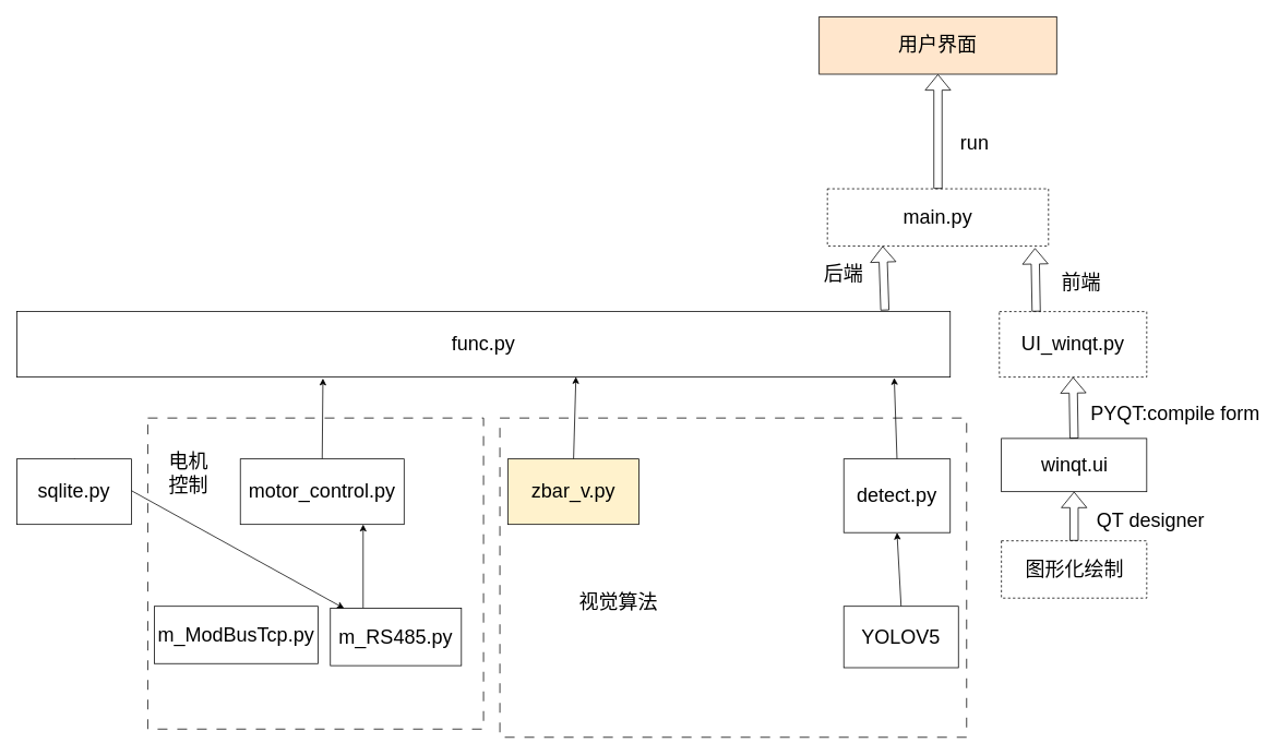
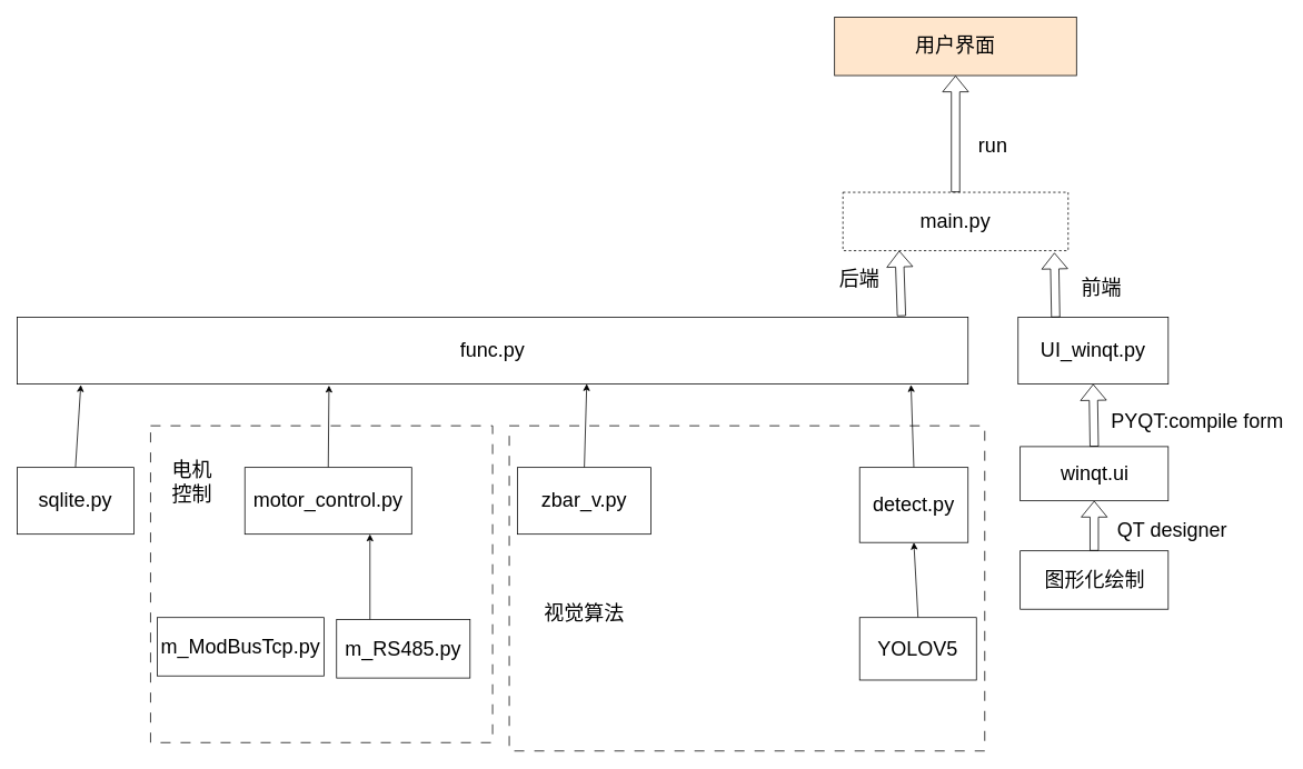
  <mxCell id="0" />
  <mxCell id="1" parent="0" />
  <mxCell id="2" value="" style="rounded=0;whiteSpace=wrap;html=1;fontSize=24;dashed=1;dashPattern=12 12;" vertex="1" parent="1"><mxGeometry x="610" y="510" width="570" height="390" as="geometry" /></mxCell>
  <mxCell id="3" value="" style="rounded=0;whiteSpace=wrap;html=1;fontSize=24;dashed=1;dashPattern=12 12;" vertex="1" parent="1"><mxGeometry x="180" y="510" width="410" height="380" as="geometry" /></mxCell>
  <mxCell id="4" value="&lt;font style=&quot;font-size: 24px;&quot;&gt;main.py&lt;/font&gt;" style="rounded=0;whiteSpace=wrap;html=1;dashed=1;" vertex="1" parent="1"><mxGeometry x="1010" y="230" width="270" height="70" as="geometry" /></mxCell>
  <mxCell id="5" value="" style="shape=flexArrow;endArrow=classic;html=1;fontSize=24;exitX=0.5;exitY=0;exitDx=0;exitDy=0;" edge="1" parent="1" source="4"><mxGeometry width="50" height="50" relative="1" as="geometry"><mxPoint x="1140" y="330" as="sourcePoint" /><mxPoint x="1145" y="90" as="targetPoint" /></mxGeometry></mxCell>
  <mxCell id="6" value="run" style="text;html=1;strokeColor=none;fillColor=none;align=center;verticalAlign=middle;whiteSpace=wrap;rounded=0;fontSize=24;" vertex="1" parent="1"><mxGeometry x="1160" y="160" width="60" height="30" as="geometry" /></mxCell>
  <mxCell id="7" value="用户界面" style="rounded=0;whiteSpace=wrap;html=1;fontSize=24;fillColor=#ffe6cc;" vertex="1" parent="1"><mxGeometry x="1000" width="290" height="70" as="geometry" y="20" /></mxCell>
  <mxCell id="8" value="func.py" style="rounded=0;whiteSpace=wrap;html=1;fontSize=24;" vertex="1" parent="1"><mxGeometry x="20" y="380" width="1140" height="80" as="geometry" /></mxCell>
- <mxCell id="9" value="UI_winqt.py" style="rounded=0;whiteSpace=wrap;html=1;fontSize=24;dashed=1;" vertex="1" parent="1"><mxGeometry x="1220" y="380" width="180" height="80" as="geometry" /></mxCell>
+ <mxCell id="9" value="UI_winqt.py" style="rounded=0;whiteSpace=wrap;html=1;fontSize=24;" vertex="1" parent="1"><mxGeometry x="1220" y="380" width="180" height="80" as="geometry" /></mxCell>
  <mxCell id="10" value="" style="shape=flexArrow;endArrow=classic;html=1;fontSize=24;exitX=0.25;exitY=0;exitDx=0;exitDy=0;entryX=0.939;entryY=1.034;entryDx=0;entryDy=0;entryPerimeter=0;" edge="1" parent="1" source="9" target="4"><mxGeometry width="50" height="50" relative="1" as="geometry"><mxPoint x="1140" y="530" as="sourcePoint" /><mxPoint x="1190" y="480" as="targetPoint" /></mxGeometry></mxCell>
  <mxCell id="11" value="后端" style="text;html=1;strokeColor=none;fillColor=none;align=center;verticalAlign=middle;whiteSpace=wrap;rounded=0;fontSize=24;" vertex="1" parent="1"><mxGeometry x="1000" y="320" width="60" height="30" as="geometry" /></mxCell>
  <mxCell id="12" value="前端" style="text;html=1;strokeColor=none;fillColor=none;align=center;verticalAlign=middle;whiteSpace=wrap;rounded=0;fontSize=24;" vertex="1" parent="1"><mxGeometry x="1290" y="330" width="60" height="30" as="geometry" /></mxCell>
  <mxCell id="13" value="winqt.ui" style="rounded=0;whiteSpace=wrap;html=1;fontSize=24;" vertex="1" parent="1"><mxGeometry x="1222.5" y="535" width="177.5" height="65" as="geometry" /></mxCell>
  <mxCell id="14" value="" style="shape=flexArrow;endArrow=classic;html=1;fontSize=24;exitX=0.5;exitY=0;exitDx=0;exitDy=0;entryX=0.5;entryY=1;entryDx=0;entryDy=0;" edge="1" parent="1" source="13" target="9"><mxGeometry width="50" height="50" relative="1" as="geometry"><mxPoint x="1160" y="540" as="sourcePoint" /><mxPoint x="1190" y="480" as="targetPoint" /></mxGeometry></mxCell>
  <mxCell id="15" value="PYQT:compile form" style="text;html=1;strokeColor=none;fillColor=none;align=center;verticalAlign=middle;whiteSpace=wrap;rounded=0;fontSize=24;" vertex="1" parent="1"><mxGeometry x="1330" y="490" width="210" height="30" as="geometry" /></mxCell>
- <mxCell id="16" value="图形化绘制" style="rounded=0;whiteSpace=wrap;html=1;fontSize=24;dashed=1;" vertex="1" parent="1"><mxGeometry x="1222.5" y="660" width="177.5" height="70" as="geometry" /></mxCell>
+ <mxCell id="16" value="图形化绘制" style="rounded=0;whiteSpace=wrap;html=1;fontSize=24;" vertex="1" parent="1"><mxGeometry x="1222.5" y="660" width="177.5" height="70" as="geometry" /></mxCell>
  <mxCell id="17" value="" style="shape=flexArrow;endArrow=classic;html=1;fontSize=24;exitX=0.5;exitY=0;exitDx=0;exitDy=0;entryX=0.5;entryY=1;entryDx=0;entryDy=0;" edge="1" parent="1" source="16" target="13"><mxGeometry width="50" height="50" relative="1" as="geometry"><mxPoint x="1250" y="620" as="sourcePoint" /><mxPoint x="1300" y="570" as="targetPoint" /></mxGeometry></mxCell>
  <mxCell id="18" value="QT designer" style="text;html=1;strokeColor=none;fillColor=none;align=center;verticalAlign=middle;whiteSpace=wrap;rounded=0;fontSize=24;" vertex="1" parent="1"><mxGeometry x="1330" y="620" width="150" height="30" as="geometry" /></mxCell>
  <mxCell id="19" style="edgeStyle=none;html=1;exitX=0.5;exitY=0;exitDx=0;exitDy=0;entryX=0.328;entryY=1.02;entryDx=0;entryDy=0;entryPerimeter=0;fontSize=24;" edge="1" parent="1" source="20" target="8"><mxGeometry relative="1" as="geometry" /></mxCell>
  <mxCell id="20" value="motor_control.py" style="rounded=0;whiteSpace=wrap;html=1;fontSize=24;" vertex="1" parent="1"><mxGeometry x="293" y="560" width="200" height="80" as="geometry" /></mxCell>
  <mxCell id="21" style="edgeStyle=none;html=1;exitX=0.5;exitY=0;exitDx=0;exitDy=0;entryX=0.599;entryY=0.996;entryDx=0;entryDy=0;entryPerimeter=0;fontSize=24;" edge="1" parent="1" source="22" target="8"><mxGeometry relative="1" as="geometry" /></mxCell>
- <mxCell id="22" value="zbar_v.py" style="rounded=0;whiteSpace=wrap;html=1;fontSize=24;fillColor=#fff2cc;" vertex="1" parent="1"><mxGeometry x="620" y="560" width="160" height="80" as="geometry" /></mxCell>
+ <mxCell id="22" value="zbar_v.py" style="rounded=0;whiteSpace=wrap;html=1;fontSize=24;" vertex="1" parent="1"><mxGeometry x="620" y="560" width="160" height="80" as="geometry" /></mxCell>
  <mxCell id="23" value="m_ModBusTcp.py" style="rounded=0;whiteSpace=wrap;html=1;fontSize=24;" vertex="1" parent="1"><mxGeometry x="188" y="740" width="200" height="70" as="geometry" /></mxCell>
  <mxCell id="24" style="edgeStyle=none;html=1;exitX=0.25;exitY=0;exitDx=0;exitDy=0;entryX=0.75;entryY=1;entryDx=0;entryDy=0;fontSize=24;" edge="1" parent="1" source="25" target="20"><mxGeometry relative="1" as="geometry" /></mxCell>
  <mxCell id="25" value="m_RS485.py" style="rounded=0;whiteSpace=wrap;html=1;fontSize=24;" vertex="1" parent="1"><mxGeometry x="403" y="742.5" width="160" height="70" as="geometry" /></mxCell>
  <mxCell id="26" style="edgeStyle=none;html=1;exitX=0.5;exitY=0;exitDx=0;exitDy=0;entryX=0.94;entryY=1.011;entryDx=0;entryDy=0;entryPerimeter=0;fontSize=24;" edge="1" parent="1" source="27" target="8"><mxGeometry relative="1" as="geometry" /></mxCell>
  <mxCell id="27" value="detect.py" style="rounded=0;whiteSpace=wrap;html=1;fontSize=24;" vertex="1" parent="1"><mxGeometry x="1030" y="560" width="130" height="90" as="geometry" /></mxCell>
  <mxCell id="28" style="edgeStyle=none;html=1;exitX=0.5;exitY=0;exitDx=0;exitDy=0;entryX=0.5;entryY=1;entryDx=0;entryDy=0;fontSize=24;" edge="1" parent="1" source="29" target="27"><mxGeometry relative="1" as="geometry" /></mxCell>
  <mxCell id="29" value="YOLOV5" style="rounded=0;whiteSpace=wrap;html=1;fontSize=24;" vertex="1" parent="1"><mxGeometry x="1030" y="740" width="140" height="75" as="geometry" /></mxCell>
- <mxCell id="30" style="edgeStyle=none;html=1;exitX=0.5;exitY=0;exitDx=0;exitDy=0;fontSize=24;" edge="1" parent="1" source="31" target="25"><mxGeometry relative="1" as="geometry" /></mxCell>
+ <mxCell id="30" style="edgeStyle=none;html=1;exitX=0.5;exitY=0;exitDx=0;exitDy=0;entryX=0.067;entryY=1.011;entryDx=0;entryDy=0;entryPerimeter=0;fontSize=24;" edge="1" parent="1" source="31" target="8"><mxGeometry relative="1" as="geometry" /></mxCell>
  <mxCell id="31" value="sqlite.py" style="rounded=0;whiteSpace=wrap;html=1;fontSize=24;" vertex="1" parent="1"><mxGeometry x="20" y="560" width="140" height="80" as="geometry" /></mxCell>
  <mxCell id="32" value="" style="shape=flexArrow;endArrow=classic;html=1;fontSize=24;exitX=0.93;exitY=-0.018;exitDx=0;exitDy=0;exitPerimeter=0;entryX=0.25;entryY=1;entryDx=0;entryDy=0;" edge="1" parent="1" source="8" target="4"><mxGeometry width="50" height="50" relative="1" as="geometry"><mxPoint x="1050" y="660" as="sourcePoint" /><mxPoint x="1100" y="610" as="targetPoint" /></mxGeometry></mxCell>
  <mxCell id="33" value="电机控制" style="text;html=1;strokeColor=none;fillColor=none;align=center;verticalAlign=middle;whiteSpace=wrap;rounded=0;dashed=1;dashPattern=12 12;fontSize=24;" vertex="1" parent="1"><mxGeometry x="200" y="540" width="60" height="75" as="geometry" /></mxCell>
- <mxCell id="34" value="视觉算法" style="text;html=1;strokeColor=none;fillColor=none;align=center;verticalAlign=middle;whiteSpace=wrap;rounded=0;dashed=1;dashPattern=12 12;fontSize=24;" vertex="1" parent="1"><mxGeometry x="705" y="720" width="100" height="30" as="geometry" /></mxCell>
+ <mxCell id="34" value="视觉算法" style="text;html=1;strokeColor=none;fillColor=none;align=center;verticalAlign=middle;whiteSpace=wrap;rounded=0;dashed=1;dashPattern=12 12;fontSize=24;" vertex="1" parent="1"><mxGeometry x="650" y="720" width="100" height="30" as="geometry" /></mxCell>
